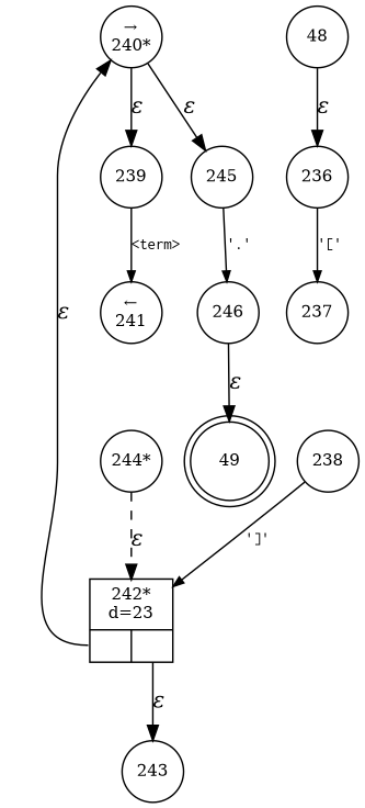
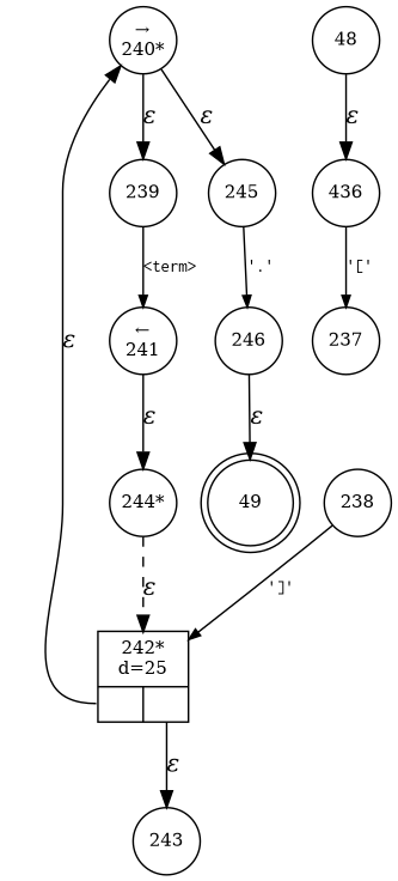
  digraph {
    rankdir=TB
    node [fixedsize=true fontsize=11 shape=circle peripheries=1]
    edge [fontname="Times-Italic"]
    n1 [label=49 shape=doublecircle width=.6 peripheries=""]
-   n2 [label=236 width=.55]
+   n2 [label=436 width=.55]
    n3 [label=237 width=.55]
    n4 [label=238 width=.55]
-   n5 [fixedsize=false label="{242*\nd=23|{<p0>|<p1>}}" shape=record]
+   n5 [fixedsize=false label="{242*\nd=25|{<p0>|<p1>}}" shape=record]
    n6 [label="&rarr;\n240*" width=.55]
    n7 [label=243 width=.55]
    n8 [label=239 width=.55]
    n9 [label="&larr;\n241" width=.55]
    n10 [label="244*" width=.55]
    n11 [label=48 width=.55]
    n12 [label=245 width=.55]
    n13 [label=246 width=.55]
    n2 -> n3 [arrowhead=normal arrowsize=.7 fontname=Courier fontsize=11 label="'['"]
    n4 -> n5 [arrowhead=normal arrowsize=.7 fontname=Courier fontsize=11 label="']'"]
    n5 -> n6 [label="&epsilon;" tailport=p0]
    n5 -> n7 [label="&epsilon;" tailport=p1]
    n6 -> n8 [label="&epsilon;"]
    n6 -> n12 [label="&epsilon;"]
    n8 -> n9 [arrowhead=normal arrowsize=.7 fontname=Courier fontsize=11 label="<term>"]
+   n9 -> n10 [label="&epsilon;"]
    n10 -> n5 [label="&epsilon;" style=dashed]
    n11 -> n2 [label="&epsilon;"]
    n12 -> n13 [arrowhead=normal arrowsize=.7 fontname=Courier fontsize=11 label="'.'"]
    n13 -> n1 [label="&epsilon;"]
  }
